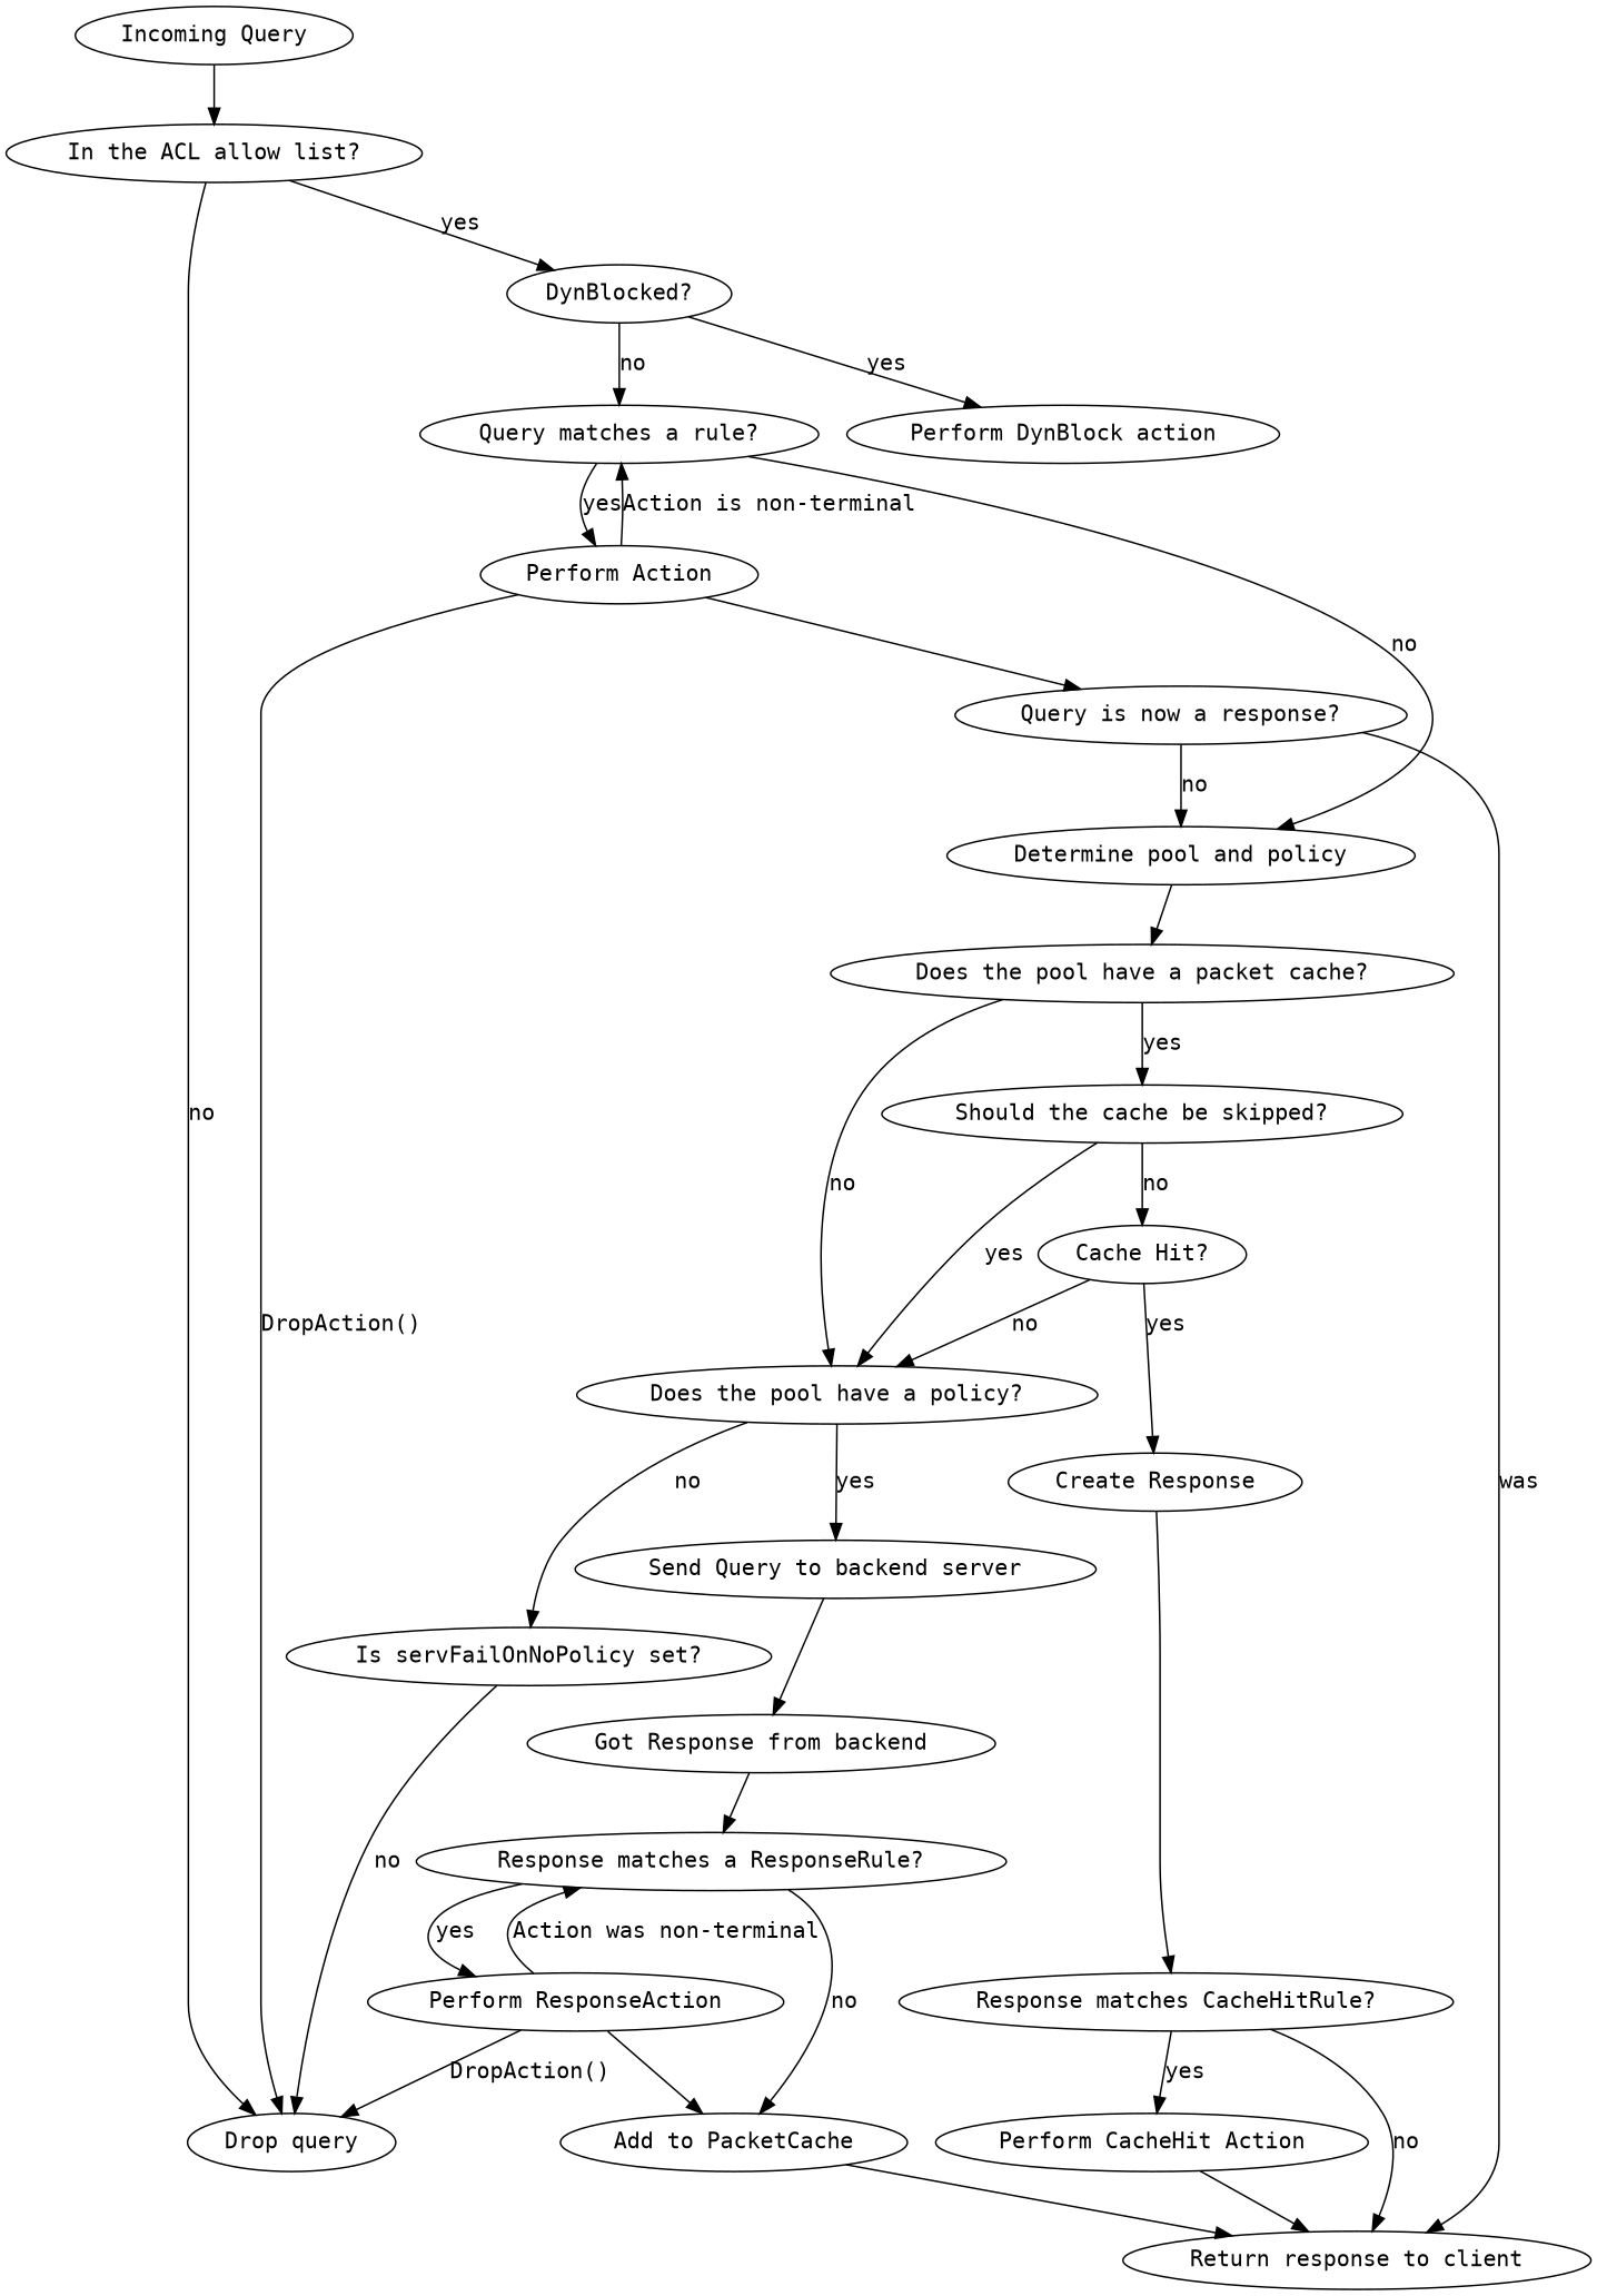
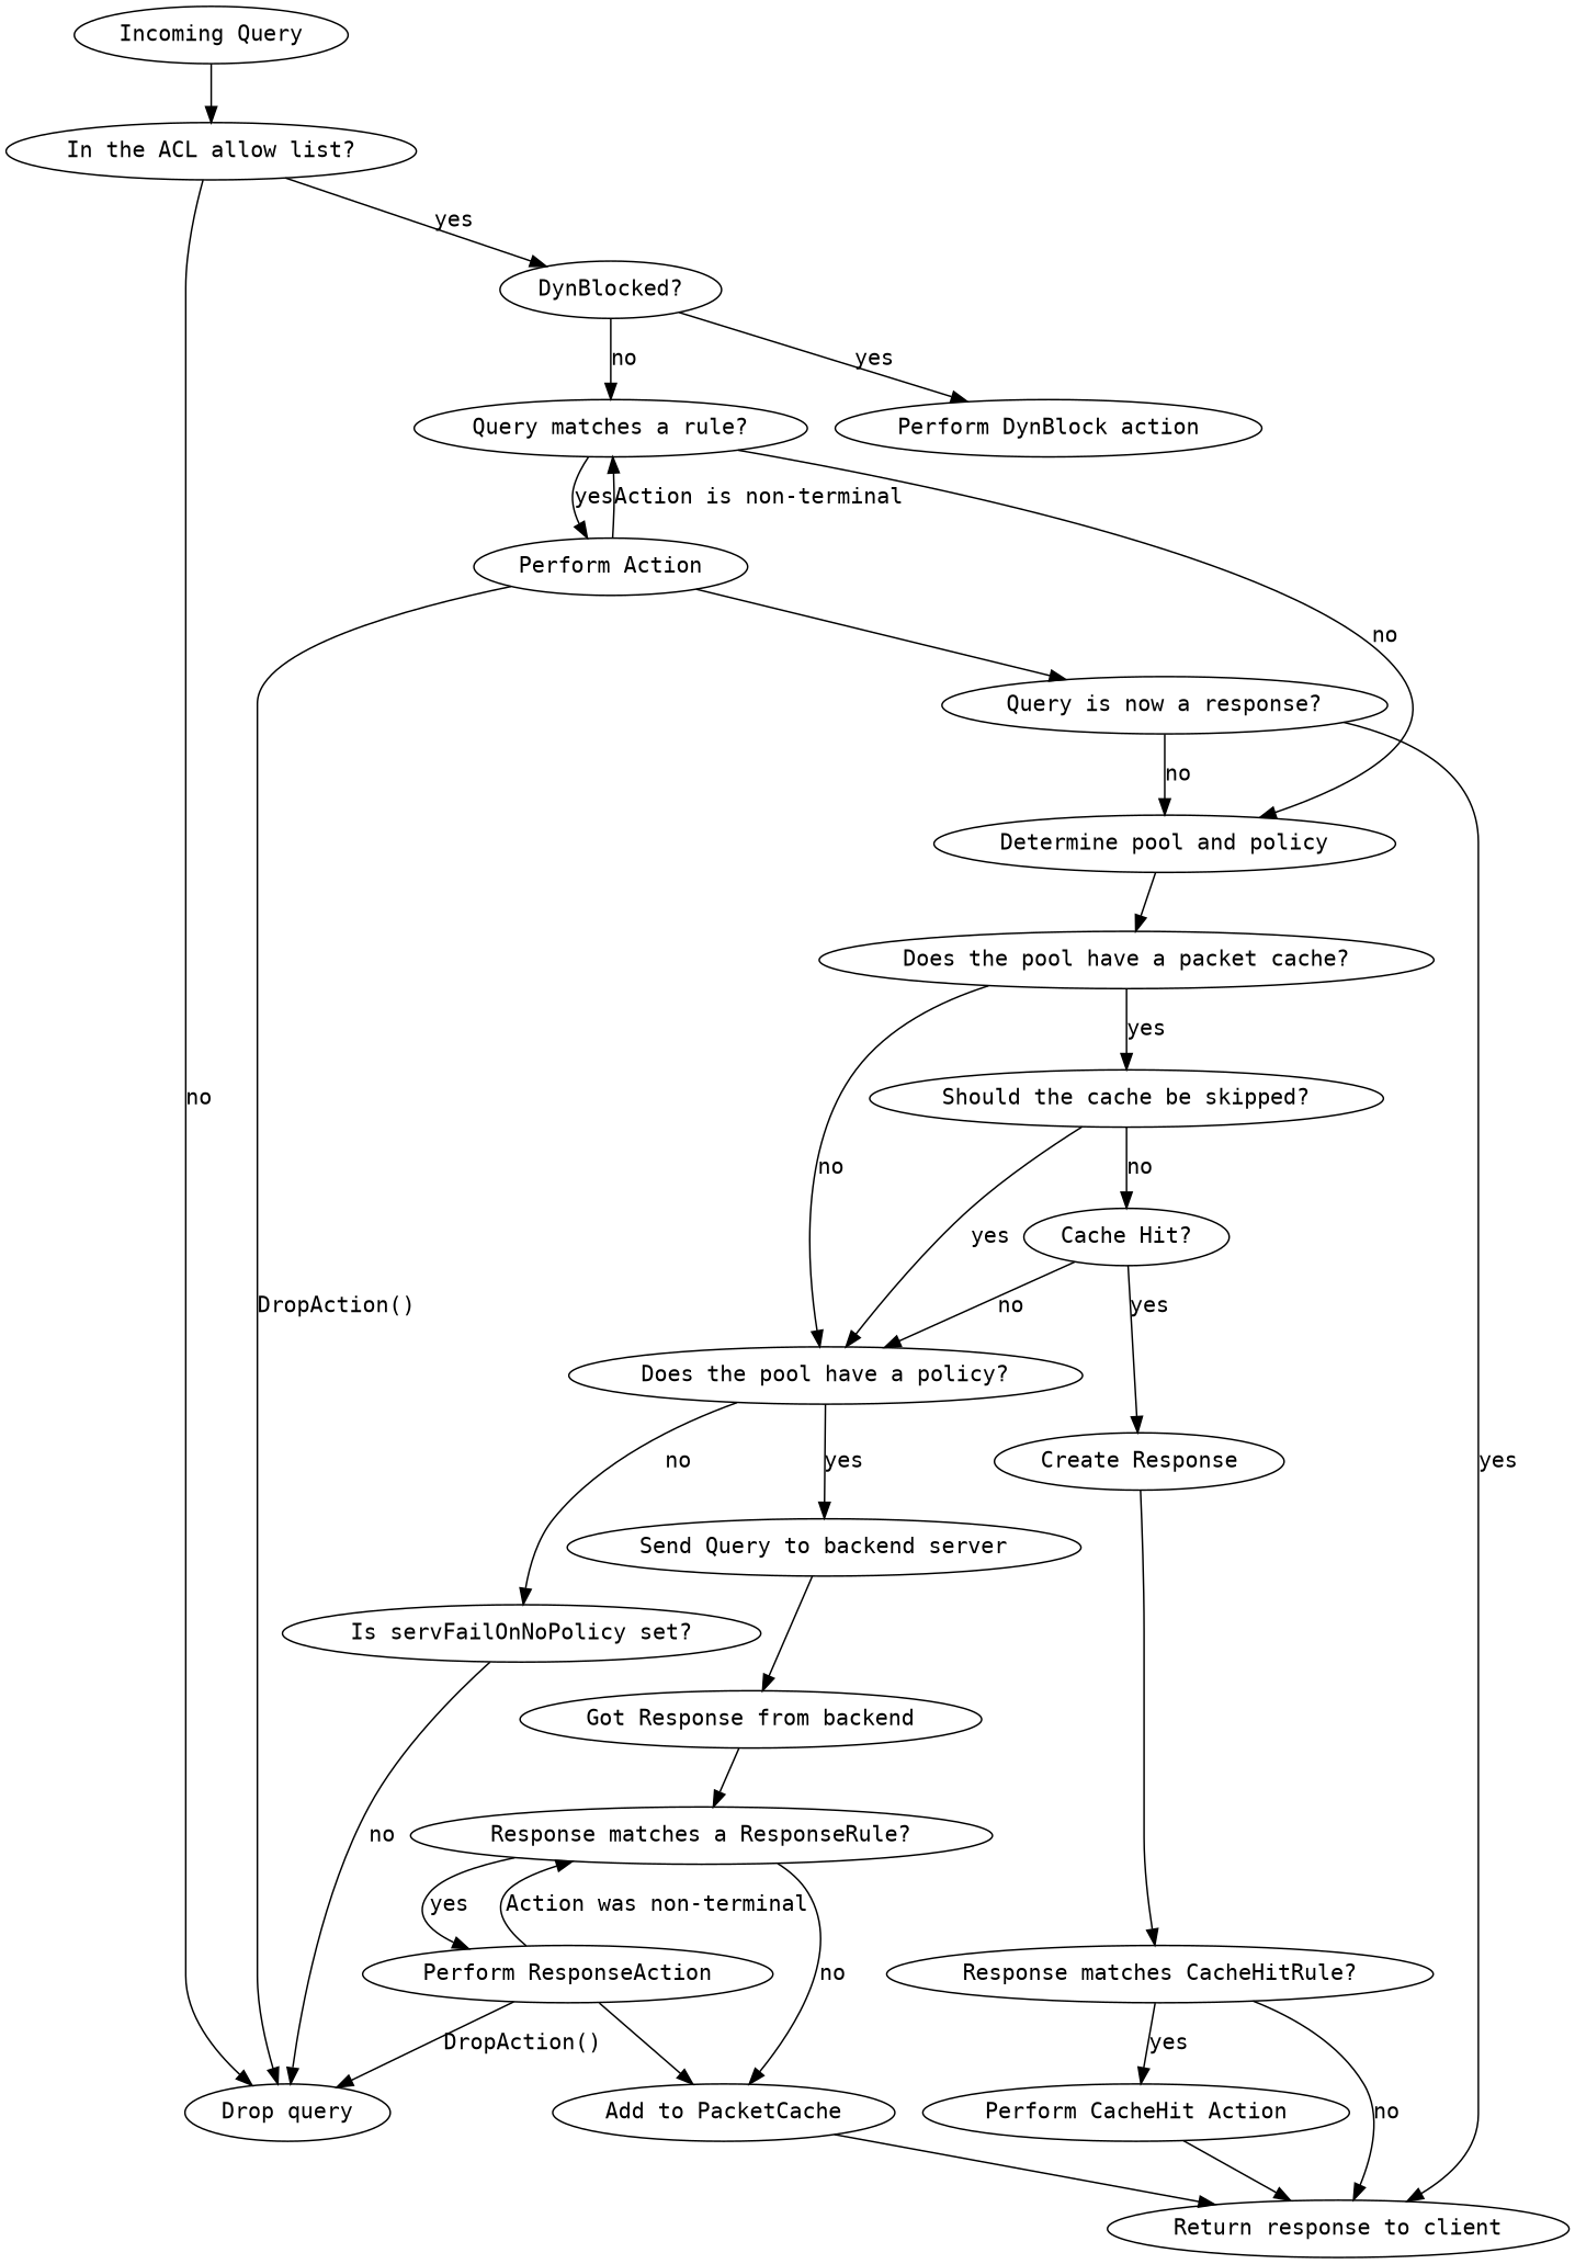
  digraph {
    fontname=monospace
    node [fontname=monospace]
    edge [fontname=monospace]
    n1 [label="Drop query"]
    n2 [label="Incoming Query"]
    n3 [label="In the ACL allow list?"]
    n4 [label="DynBlocked?"]
    n5 [label="Perform DynBlock action"]
    n6 [label="Query matches a rule?"]
    "Perform Action"
    n8 [label="Determine pool and policy"]
    n9 [label="Query is now a response?"]
    n10 [label="Does the pool have a packet cache?"]
    "Return response to client"
    n12 [label="Should the cache be skipped?"]
    n13 [label="Does the pool have a policy?"]
    n14 [label="Cache Hit?"]
    "Is servFailOnNoPolicy set?"
    "Send Query to backend server"
    n17 [label="Create Response"]
    "Got Response from backend"
    n19 [label="Response matches CacheHitRule?"]
    "Perform CacheHit Action"
    n21 [label="Response matches a ResponseRule?"]
    "Perform ResponseAction"
    n23 [label="Add to PacketCache"]
    n2 -> n3
    n3 -> n1 [label=no]
    n3 -> n4 [label=yes]
    n4 -> n5 [label=yes]
    n4 -> n6 [label=no]
    n6 -> "Perform Action" [label=yes]
    n6 -> n8 [label=no]
    "Perform Action" -> n1 [label="DropAction()"]
    "Perform Action" -> n6 [label="Action is non-terminal"]
    "Perform Action" -> n9
    n8 -> n10
    n9 -> n8 [label=no]
-   n9 -> "Return response to client" [label=was]
+   n9 -> "Return response to client" [label=yes]
    n10 -> n12 [label=yes]
    n10 -> n13 [label=no]
    n12 -> n13 [label=yes]
    n12 -> n14 [label=no]
    n13 -> "Is servFailOnNoPolicy set?" [label=no]
    n13 -> "Send Query to backend server" [label=yes]
    n14 -> n13 [label=no]
    n14 -> n17 [label=yes]
    "Is servFailOnNoPolicy set?" -> n1 [label=no]
    "Send Query to backend server" -> "Got Response from backend"
    n17 -> n19
    "Got Response from backend" -> n21
    n19 -> "Return response to client" [label=no]
    n19 -> "Perform CacheHit Action" [label=yes]
    "Perform CacheHit Action" -> "Return response to client"
    n21 -> "Perform ResponseAction" [label=yes]
    n21 -> n23 [label=no]
    "Perform ResponseAction" -> n1 [label="DropAction()"]
    "Perform ResponseAction" -> n21 [label="Action was non-terminal"]
    "Perform ResponseAction" -> n23
    n23 -> "Return response to client"
  }
